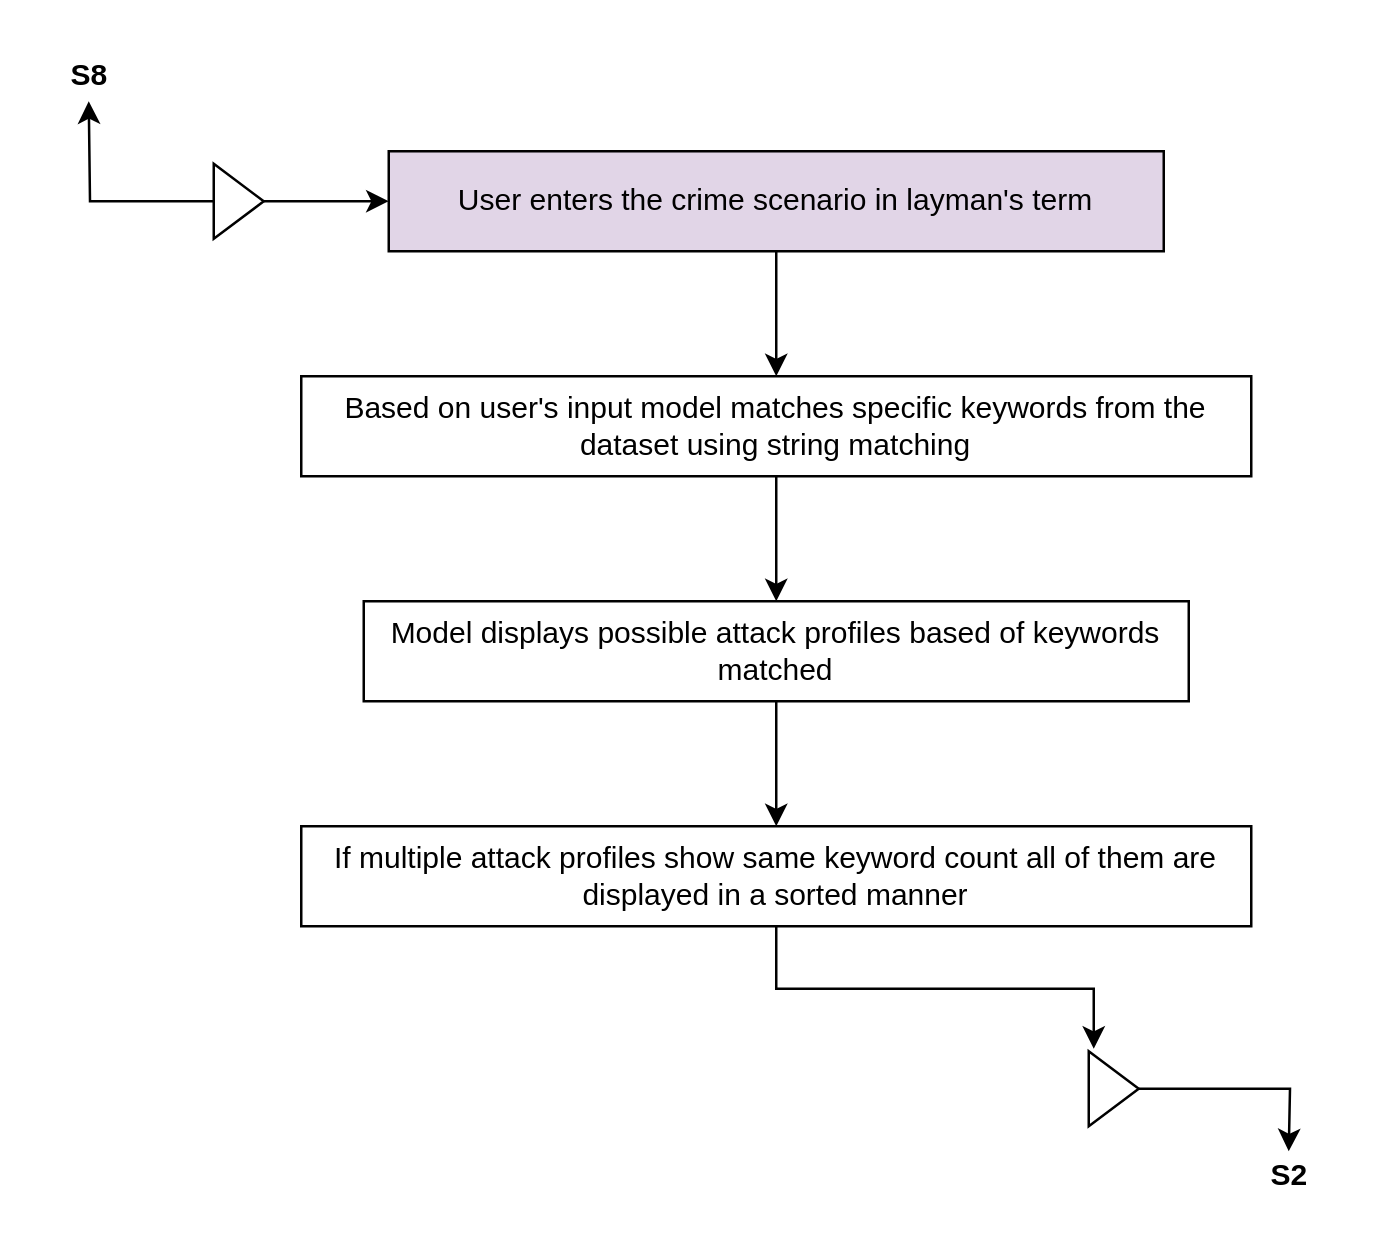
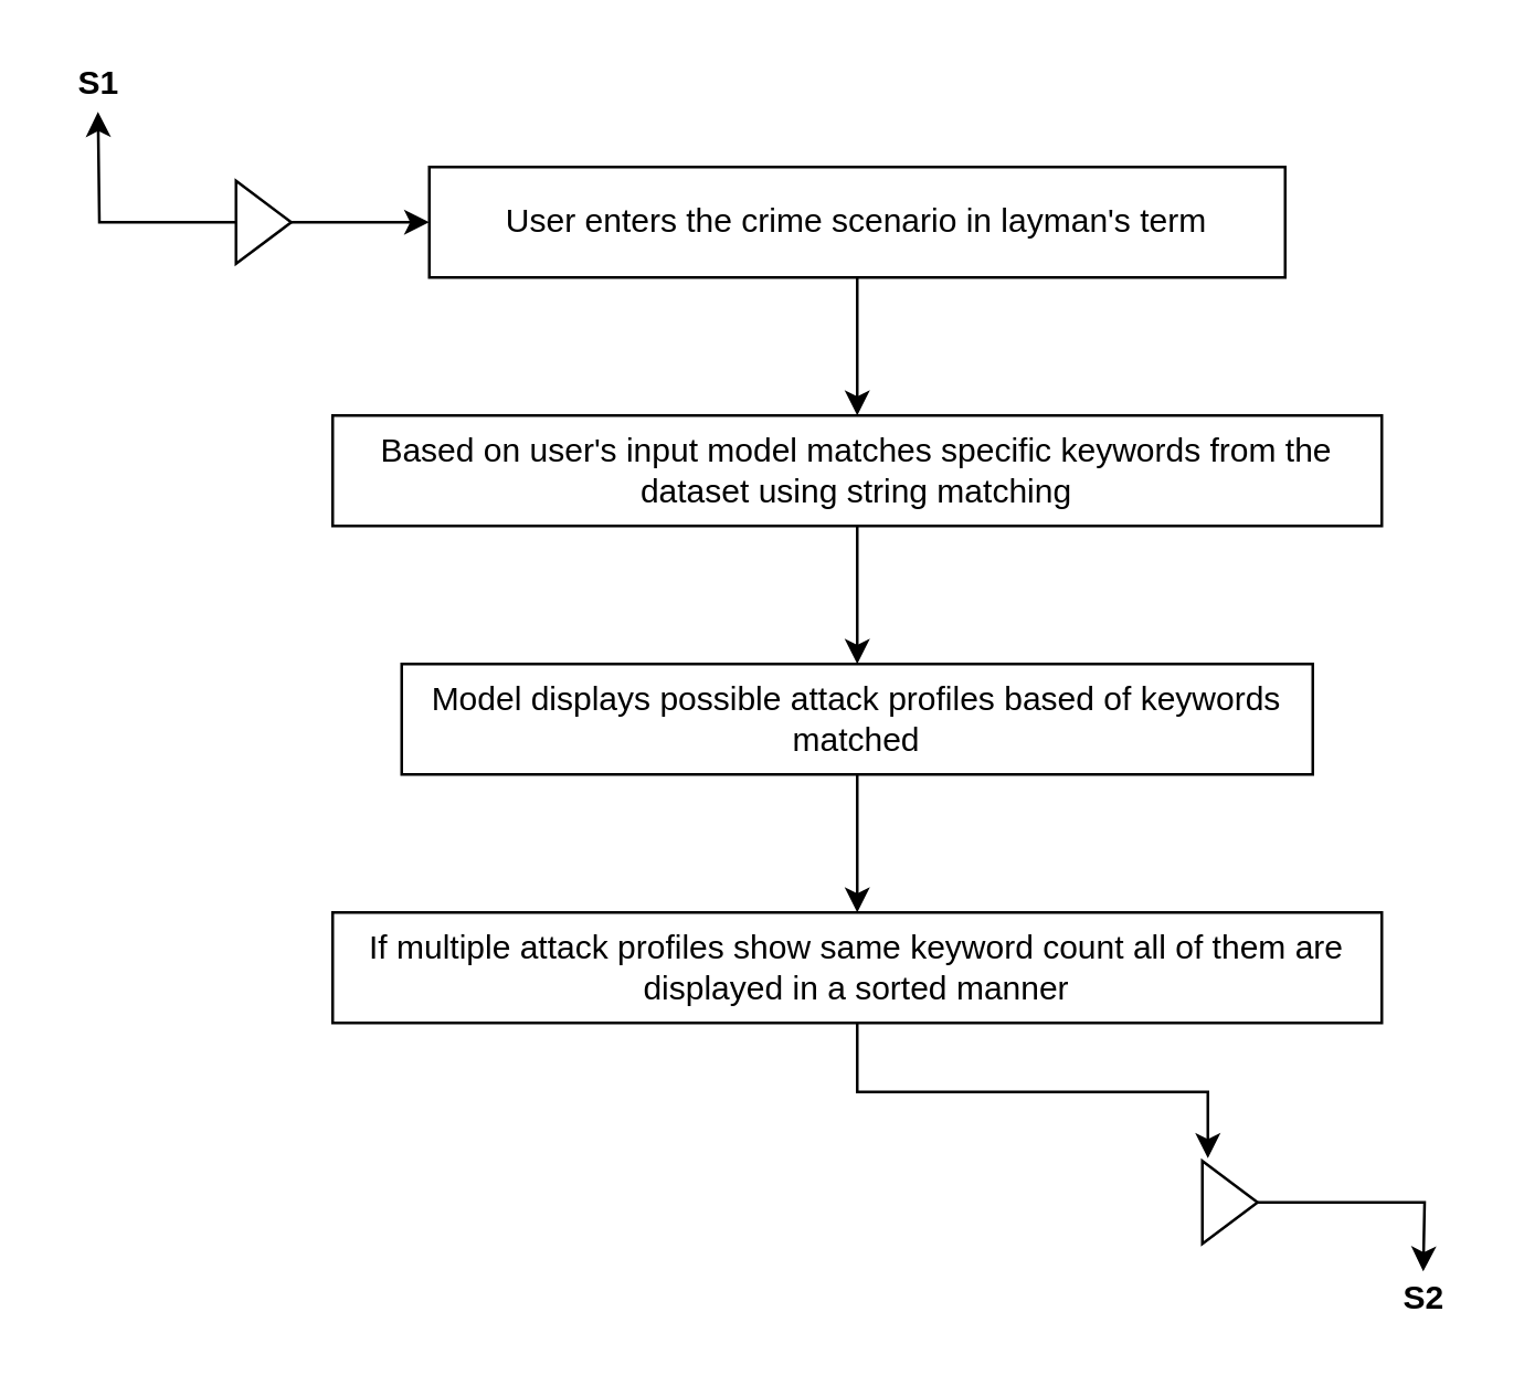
  <mxCell id="0" />
  <mxCell id="1" parent="0" />
  <mxCell id="2" style="edgeStyle=orthogonalEdgeStyle;rounded=0;orthogonalLoop=1;jettySize=auto;html=1;" edge="1" parent="1" source="3"><mxGeometry relative="1" as="geometry"><mxPoint x="310" y="150" as="targetPoint" /></mxGeometry></mxCell>
- <mxCell id="3" value="User enters the crime scenario in layman's term" style="rounded=0;whiteSpace=wrap;html=1;fillColor=#e1d5e7;" vertex="1" parent="1"><mxGeometry x="155" y="60" width="310" height="40" as="geometry" /></mxCell>
+ <mxCell id="3" value="User enters the crime scenario in layman's term" style="rounded=0;whiteSpace=wrap;html=1;" vertex="1" parent="1"><mxGeometry x="155" y="60" width="310" height="40" as="geometry" /></mxCell>
  <mxCell id="4" style="edgeStyle=orthogonalEdgeStyle;rounded=0;orthogonalLoop=1;jettySize=auto;html=1;exitX=0.5;exitY=1;exitDx=0;exitDy=0;entryX=0.5;entryY=0;entryDx=0;entryDy=0;" edge="1" parent="1" source="5" target="7"><mxGeometry relative="1" as="geometry" /></mxCell>
  <mxCell id="5" value="Based on user's input model matches specific keywords from the dataset using string matching" style="rounded=0;whiteSpace=wrap;html=1;" vertex="1" parent="1"><mxGeometry x="120" y="150" width="380" height="40" as="geometry" /></mxCell>
  <mxCell id="6" style="edgeStyle=orthogonalEdgeStyle;rounded=0;orthogonalLoop=1;jettySize=auto;html=1;entryX=0.5;entryY=0;entryDx=0;entryDy=0;" edge="1" parent="1" source="7" target="9"><mxGeometry relative="1" as="geometry" /></mxCell>
  <mxCell id="7" value="Model displays possible attack profiles based of keywords matched" style="rounded=0;whiteSpace=wrap;html=1;" vertex="1" parent="1"><mxGeometry x="145" y="240" width="330" height="40" as="geometry" /></mxCell>
  <mxCell id="8" style="edgeStyle=orthogonalEdgeStyle;rounded=0;orthogonalLoop=1;jettySize=auto;html=1;entryX=0.1;entryY=-0.033;entryDx=0;entryDy=0;entryPerimeter=0;" edge="1" parent="1" source="9" target="15"><mxGeometry relative="1" as="geometry" /></mxCell>
  <mxCell id="9" value="If multiple attack profiles show same keyword count all of them are displayed in a sorted manner" style="rounded=0;whiteSpace=wrap;html=1;" vertex="1" parent="1"><mxGeometry x="120" y="330" width="380" height="40" as="geometry" /></mxCell>
  <mxCell id="10" style="edgeStyle=orthogonalEdgeStyle;rounded=0;orthogonalLoop=1;jettySize=auto;html=1;entryX=0;entryY=0.5;entryDx=0;entryDy=0;" edge="1" parent="1" source="12" target="3"><mxGeometry relative="1" as="geometry" /></mxCell>
  <mxCell id="11" style="edgeStyle=orthogonalEdgeStyle;rounded=0;orthogonalLoop=1;jettySize=auto;html=1;" edge="1" parent="1" source="12"><mxGeometry relative="1" as="geometry"><mxPoint x="35" y="40" as="targetPoint" /></mxGeometry></mxCell>
  <mxCell id="12" value="" style="triangle;whiteSpace=wrap;html=1;" vertex="1" parent="1"><mxGeometry x="85" y="65" width="20" height="30" as="geometry" /></mxCell>
- <mxCell id="13" value="&lt;b&gt;S8&lt;/b&gt;" style="text;html=1;align=center;verticalAlign=middle;resizable=0;points=[];autosize=1;strokeColor=none;fillColor=none;" vertex="1" parent="1"><mxGeometry x="20" y="20" width="30" height="20" as="geometry" /></mxCell>
+ <mxCell id="13" value="&lt;b&gt;S1&lt;/b&gt;" style="text;html=1;align=center;verticalAlign=middle;resizable=0;points=[];autosize=1;strokeColor=none;fillColor=none;" vertex="1" parent="1"><mxGeometry x="20" y="20" width="30" height="20" as="geometry" /></mxCell>
  <mxCell id="14" style="edgeStyle=orthogonalEdgeStyle;rounded=0;orthogonalLoop=1;jettySize=auto;html=1;" edge="1" parent="1" source="15"><mxGeometry relative="1" as="geometry"><mxPoint x="515" y="460" as="targetPoint" /></mxGeometry></mxCell>
  <mxCell id="15" value="" style="triangle;whiteSpace=wrap;html=1;" vertex="1" parent="1"><mxGeometry x="435" y="420" width="20" height="30" as="geometry" /></mxCell>
  <mxCell id="16" value="&lt;b&gt;S2&lt;/b&gt;" style="text;html=1;align=center;verticalAlign=middle;resizable=0;points=[];autosize=1;strokeColor=none;fillColor=none;" vertex="1" parent="1"><mxGeometry x="500" y="460" width="30" height="20" as="geometry" /></mxCell>
